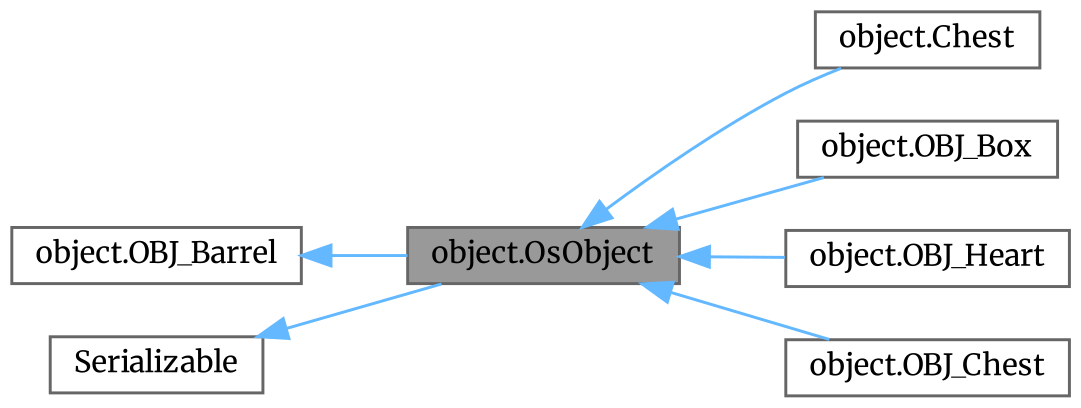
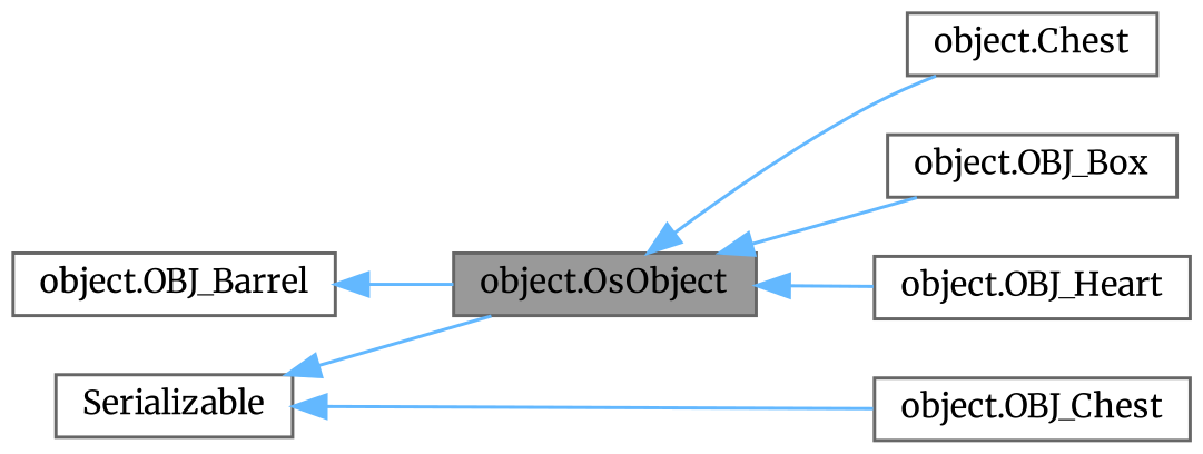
  digraph {
    fontname=Merriweather
    rankdir=LR
    node [color=gray40 fillcolor=white fontname=Merriweather fontsize=10 shape=box style=filled]
    edge [color=steelblue1 dir=back fontname=Merriweather fontsize=10 labelfontname=Helvetica labelfontsize=10 style=solid]
    n1 [fillcolor=grey60 fontcolor=black height=0.2 label="object.OsObject" width=0.4]
    n2 [height=0.2 label="object.Chest" width=0.4]
    n3 [height=0.2 label="object.OBJ_Box" width=0.4]
    n4 [height=0.2 label="object.OBJ_Chest" width=0.4]
    n5 [height=0.2 label="object.OBJ_Heart" width=0.4]
    n6 [height=0.2 label="object.OBJ_Barrel" width=0.4]
    n7 [height=0.2 label=Serializable width=0.4]
    n1 -> n2
    n1 -> n3
-   n1 -> n4
+   n7 -> n4
    n1 -> n5
    n6 -> n1
    n7 -> n1
  }
